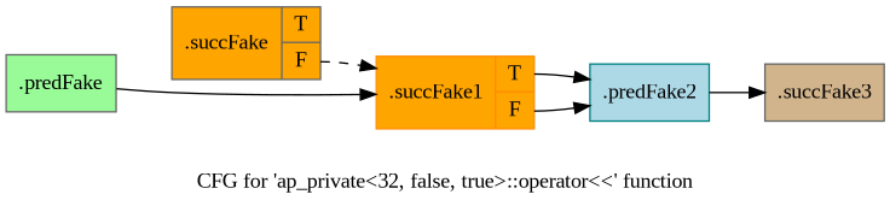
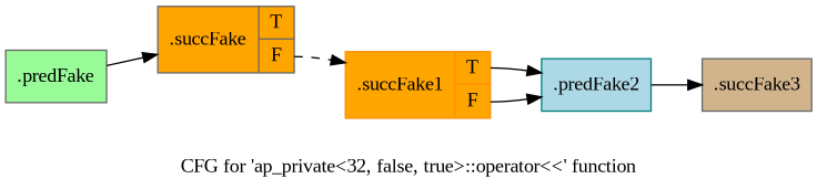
  digraph {
    fontname="Liberation Serif"
    label="CFG for 'ap_private\<32, false, true\>::operator\<\<' function"
    rankdir=LR
    node [color=gray40 fillcolor=orange fontname="Liberation Serif" shape=record style=filled filename="/media/miguel/NewVolume/Linux/Xilinx/Vitis_HLS/2020.2/include/etc/ap_private.h" linenumber=2574]
    edge [execusionnum=0 filename="/media/miguel/NewVolume/Linux/Xilinx/Vitis_HLS/2020.2/include/etc/ap_private.h" fontname="Liberation Serif" style=solid]
    n1 [fillcolor=palegreen label="{.predFake}" filename="" linenumber=""]
    n2 [label="{.succFake|{<s0>T|<s1>F}}"]
    n3 [color=darkorange label="{.succFake1|{<s0>T|<s1>F}}"]
    n4 [color=teal fillcolor=lightblue label="{.predFake2}"]
    n5 [fillcolor=tan label="{.succFake3}"]
-   n1 -> n3
+   n1 -> n2
    n2 -> n3 [style=dashed tailport=s1]
    n3 -> n4 [tailport=s0]
    n3 -> n4 [tailport=s1]
    n4 -> n5
  }
